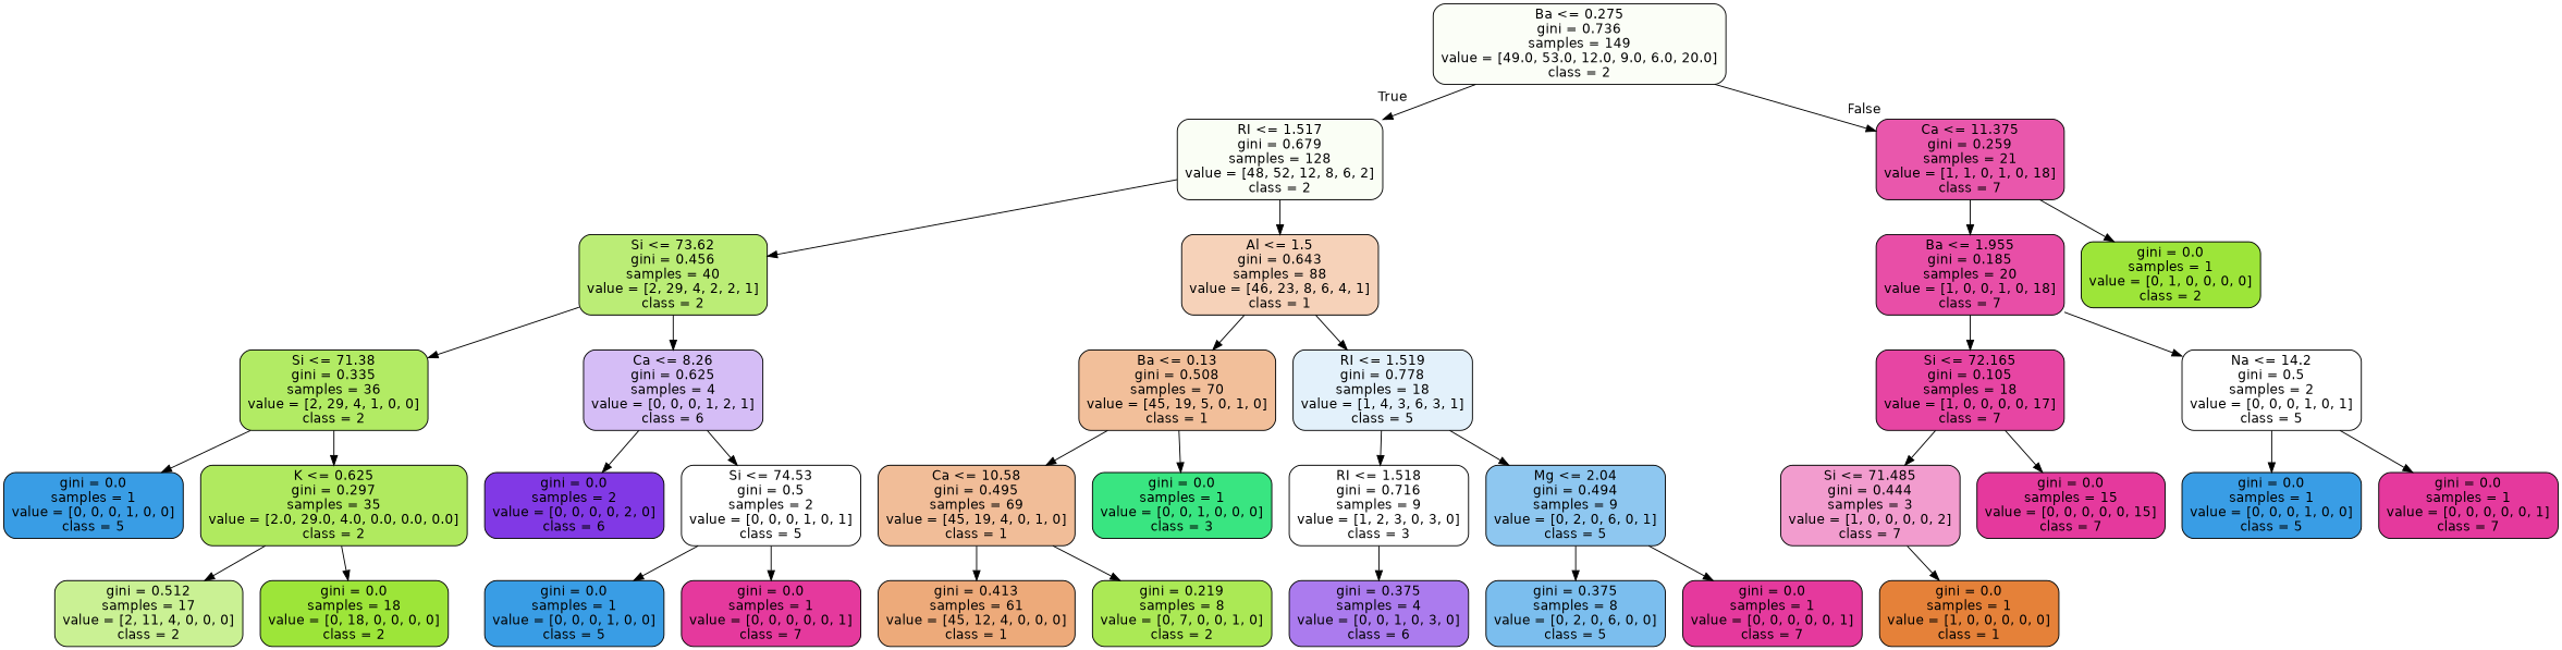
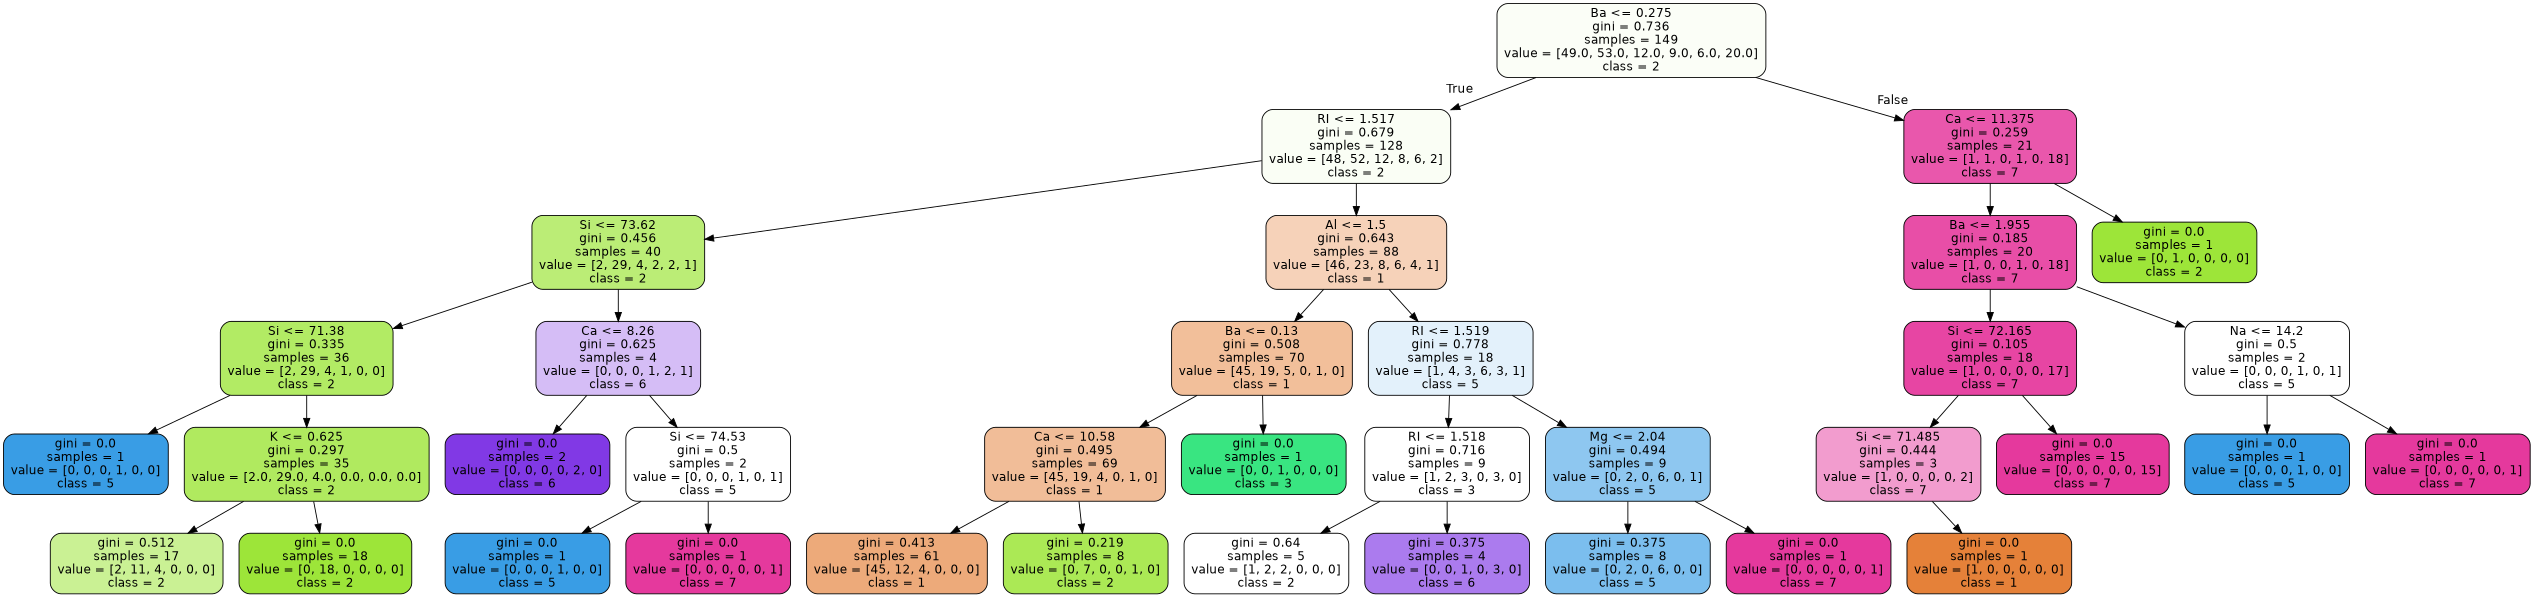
  digraph {
    node [color=black fillcolor="#ffffff" fontname=helvetica shape=box style="filled, rounded"]
    edge [fontname=helvetica]
    n1 [fillcolor="#fbfef7" label="Ba <= 0.275\ngini = 0.736\nsamples = 149\nvalue = [49.0, 53.0, 12.0, 9.0, 6.0, 20.0]\nclass = 2"]
    n2 [fillcolor="#fafef5" label="RI <= 1.517\ngini = 0.679\nsamples = 128\nvalue = [48, 52, 12, 8, 6, 2]\nclass = 2"]
    n3 [fillcolor="#e957ac" label="Ca <= 11.375\ngini = 0.259\nsamples = 21\nvalue = [1, 1, 0, 1, 0, 18]\nclass = 7"]
    n4 [fillcolor="#bbed76" label="Si <= 73.62\ngini = 0.456\nsamples = 40\nvalue = [2, 29, 4, 2, 2, 1]\nclass = 2"]
    n5 [fillcolor="#f6d2b9" label="Al <= 1.5\ngini = 0.643\nsamples = 88\nvalue = [46, 23, 8, 6, 4, 1]\nclass = 1"]
    n6 [fillcolor="#e84ea7" label="Ba <= 1.955\ngini = 0.185\nsamples = 20\nvalue = [1, 0, 0, 1, 0, 18]\nclass = 7"]
    n7 [fillcolor="#9de539" label="gini = 0.0\nsamples = 1\nvalue = [0, 1, 0, 0, 0, 0]\nclass = 2"]
    n8 [fillcolor="#b2eb64" label="Si <= 71.38\ngini = 0.335\nsamples = 36\nvalue = [2, 29, 4, 1, 0, 0]\nclass = 2"]
    n9 [fillcolor="#d5bdf6" label="Ca <= 8.26\ngini = 0.625\nsamples = 4\nvalue = [0, 0, 0, 1, 2, 1]\nclass = 6"]
    n10 [fillcolor="#f2bf9a" label="Ba <= 0.13\ngini = 0.508\nsamples = 70\nvalue = [45, 19, 5, 0, 1, 0]\nclass = 1"]
    n11 [fillcolor="#e3f1fb" label="RI <= 1.519\ngini = 0.778\nsamples = 18\nvalue = [1, 4, 3, 6, 3, 1]\nclass = 5"]
    n12 [fillcolor="#399de5" label="gini = 0.0\nsamples = 1\nvalue = [0, 0, 0, 1, 0, 0]\nclass = 5"]
    n13 [fillcolor="#b0ea5f" label="K <= 0.625\ngini = 0.297\nsamples = 35\nvalue = [2.0, 29.0, 4.0, 0.0, 0.0, 0.0]\nclass = 2"]
    n14 [fillcolor="#8139e5" label="gini = 0.0\nsamples = 2\nvalue = [0, 0, 0, 0, 2, 0]\nclass = 6"]
    n15 [label="Si <= 74.53\ngini = 0.5\nsamples = 2\nvalue = [0, 0, 0, 1, 0, 1]\nclass = 5"]
    n16 [fillcolor="#caf194" label="gini = 0.512\nsamples = 17\nvalue = [2, 11, 4, 0, 0, 0]\nclass = 2"]
    n17 [fillcolor="#9de539" label="gini = 0.0\nsamples = 18\nvalue = [0, 18, 0, 0, 0, 0]\nclass = 2"]
    n18 [fillcolor="#399de5" label="gini = 0.0\nsamples = 1\nvalue = [0, 0, 0, 1, 0, 0]\nclass = 5"]
    n19 [fillcolor="#e5399d" label="gini = 0.0\nsamples = 1\nvalue = [0, 0, 0, 0, 0, 1]\nclass = 7"]
    n20 [fillcolor="#f1bd98" label="Ca <= 10.58\ngini = 0.495\nsamples = 69\nvalue = [45, 19, 4, 0, 1, 0]\nclass = 1"]
    n21 [fillcolor="#39e581" label="gini = 0.0\nsamples = 1\nvalue = [0, 0, 1, 0, 0, 0]\nclass = 3"]
    n22 [label="RI <= 1.518\ngini = 0.716\nsamples = 9\nvalue = [1, 2, 3, 0, 3, 0]\nclass = 3"]
    n23 [fillcolor="#8ec7f0" label="Mg <= 2.04\ngini = 0.494\nsamples = 9\nvalue = [0, 2, 0, 6, 0, 1]\nclass = 5"]
    n24 [fillcolor="#edaa7a" label="gini = 0.413\nsamples = 61\nvalue = [45, 12, 4, 0, 0, 0]\nclass = 1"]
    n25 [fillcolor="#abe955" label="gini = 0.219\nsamples = 8\nvalue = [0, 7, 0, 0, 1, 0]\nclass = 2"]
+   n26 [label="gini = 0.64\nsamples = 5\nvalue = [1, 2, 2, 0, 0, 0]\nclass = 2"]
    n27 [fillcolor="#ab7bee" label="gini = 0.375\nsamples = 4\nvalue = [0, 0, 1, 0, 3, 0]\nclass = 6"]
    n28 [fillcolor="#7bbeee" label="gini = 0.375\nsamples = 8\nvalue = [0, 2, 0, 6, 0, 0]\nclass = 5"]
    n29 [fillcolor="#e5399d" label="gini = 0.0\nsamples = 1\nvalue = [0, 0, 0, 0, 0, 1]\nclass = 7"]
    n30 [fillcolor="#e745a3" label="Si <= 72.165\ngini = 0.105\nsamples = 18\nvalue = [1, 0, 0, 0, 0, 17]\nclass = 7"]
    n31 [label="Na <= 14.2\ngini = 0.5\nsamples = 2\nvalue = [0, 0, 0, 1, 0, 1]\nclass = 5"]
    n32 [fillcolor="#f29cce" label="Si <= 71.485\ngini = 0.444\nsamples = 3\nvalue = [1, 0, 0, 0, 0, 2]\nclass = 7"]
    n33 [fillcolor="#e5399d" label="gini = 0.0\nsamples = 15\nvalue = [0, 0, 0, 0, 0, 15]\nclass = 7"]
    n34 [fillcolor="#399de5" label="gini = 0.0\nsamples = 1\nvalue = [0, 0, 0, 1, 0, 0]\nclass = 5"]
    n35 [fillcolor="#e5399d" label="gini = 0.0\nsamples = 1\nvalue = [0, 0, 0, 0, 0, 1]\nclass = 7"]
    n36 [fillcolor="#e58139" label="gini = 0.0\nsamples = 1\nvalue = [1, 0, 0, 0, 0, 0]\nclass = 1"]
    n1 -> n2 [headlabel=True labelangle=45 labeldistance=2.5]
    n1 -> n3 [headlabel=False labelangle=-45 labeldistance=2.5]
    n2 -> n4
    n2 -> n5
    n3 -> n6
    n3 -> n7
    n4 -> n8
    n4 -> n9
    n5 -> n10
    n5 -> n11
    n6 -> n30
    n6 -> n31
    n8 -> n12
    n8 -> n13
    n9 -> n14
    n9 -> n15
    n10 -> n20
    n10 -> n21
    n11 -> n22
    n11 -> n23
    n13 -> n16
    n13 -> n17
    n15 -> n18
    n15 -> n19
    n20 -> n24
    n20 -> n25
+   n22 -> n26
    n22 -> n27
    n23 -> n28
    n23 -> n29
    n30 -> n32
    n30 -> n33
    n31 -> n34
    n31 -> n35
    n32 -> n36
  }
